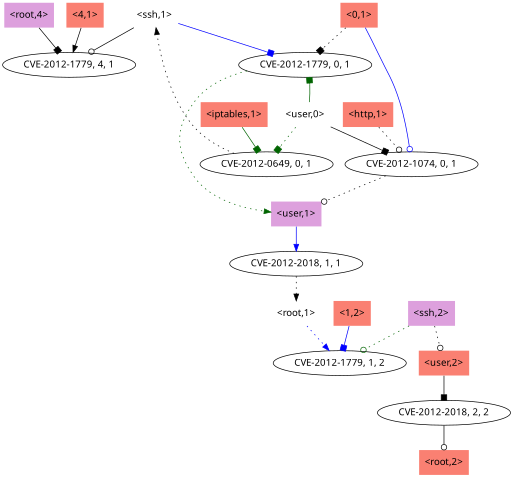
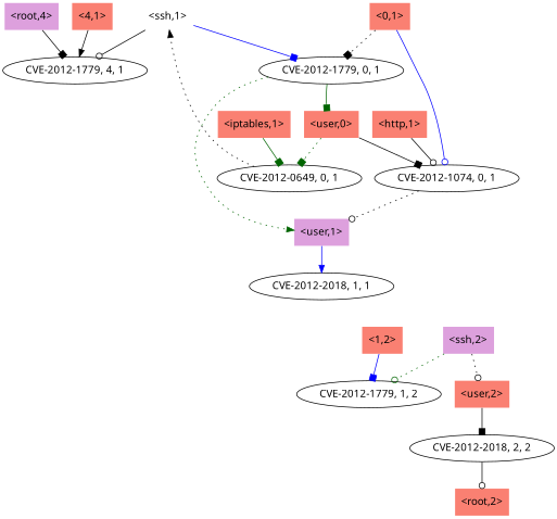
  strict digraph {
    fontname="Noto Sans"
    node [fontname="Noto Sans" color=darkorange fillcolor=salmon shape=plaintext style=filled]
    edge [arrowhead=box color=black fontname="Noto Sans" style=solid]
    n1 [height=0.5 label=<CVE-2012-1779, 4, 1> width=2.4499 color="" fillcolor="" shape="" style=""]
    "<user,1>" [color=deeppink fillcolor=plum height=0.5 width=0.91667]
    n3 [height=0.5 label=<CVE-2012-2018, 1, 1> width=2.4499 color="" fillcolor="" shape="" style=""]
    n4 [height=0.5 label=<CVE-2012-1779, 1, 2> width=2.4499 color="" fillcolor="" shape="" style=""]
-   "<root,1>" [fillcolor=white height=0.5 width=0.89583]
    "<user,2>" [height=0.5 width=0.91667]
    n7 [height=0.5 label=<CVE-2012-2018, 2, 2> width=2.4499 color="" fillcolor="" shape="" style=""]
    "<root,4>" [fillcolor=plum height=0.5 width=0.89583]
    "<root,2>" [color=deeppink height=0.5 width=0.89583]
    "<4,1>" [height=0.5 width=0.75]
-   "<user,0>" [fillcolor=white height=0.5 width=0.91667]
+   "<user,0>" [height=0.5 width=0.91667]
    n12 [height=0.5 label=<CVE-2012-1074, 0, 1> width=2.4499 color="" fillcolor="" shape="" style=""]
    n13 [height=0.5 label=<CVE-2012-0649, 0, 1> width=2.4499 color="" fillcolor="" shape="" style=""]
    n14 [height=0.5 label=<CVE-2012-1779, 0, 1> width=2.4499 color="" fillcolor="" shape="" style=""]
    "<ssh,1>" [fillcolor=white height=0.5 width=0.84028]
    "<0,1>" [height=0.5 width=0.75]
    "<1,2>" [color=deeppink height=0.5 width=0.75]
    "<http,1>" [height=0.5 width=0.89583]
    "<ssh,2>" [color=deeppink fillcolor=plum height=0.5 width=0.84028]
    "<iptables,1>" [color=deeppink height=0.5 width=1.1944]
    "<user,1>" -> n3 [arrowhead=normal color=blue]
-   n3 -> "<root,1>" [arrowhead=normal style=dotted]
-   "<root,1>" -> n4 [arrowhead=normal color=blue style=dotted]
    "<user,2>" -> n7
    n7 -> "<root,2>" [arrowhead=odot]
    "<root,4>" -> n1
    "<4,1>" -> n1 [arrowhead=normal]
    "<user,0>" -> n12
    "<user,0>" -> n13 [color=darkgreen style=dotted]
-   "<user,0>" -> n14 [color=darkgreen]
+   n14 -> "<user,0>" [color=darkgreen]
    n12 -> "<user,1>" [arrowhead=odot style=dotted]
    n13 -> "<ssh,1>" [arrowhead=normal style=dotted]
    n14 -> "<user,1>" [arrowhead=normal color=darkgreen style=dotted]
    "<ssh,1>" -> n1 [arrowhead=odot]
    "<ssh,1>" -> n14 [color=blue]
    "<0,1>" -> n12 [arrowhead=odot color=blue]
    "<0,1>" -> n14 [style=dotted]
    "<1,2>" -> n4 [color=blue]
-   "<http,1>" -> n12 [arrowhead=odot style=dotted]
+   "<http,1>" -> n12 [arrowhead=odot]
    "<ssh,2>" -> n4 [arrowhead=odot color=darkgreen style=dotted]
    "<ssh,2>" -> "<user,2>" [arrowhead=odot style=dotted]
    "<iptables,1>" -> n13 [color=darkgreen]
  }
